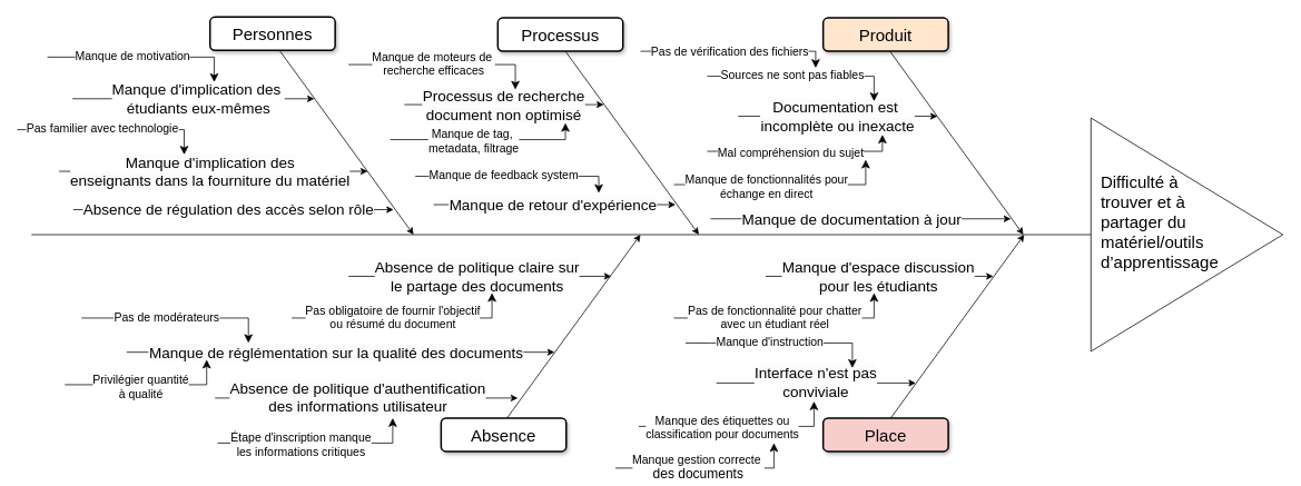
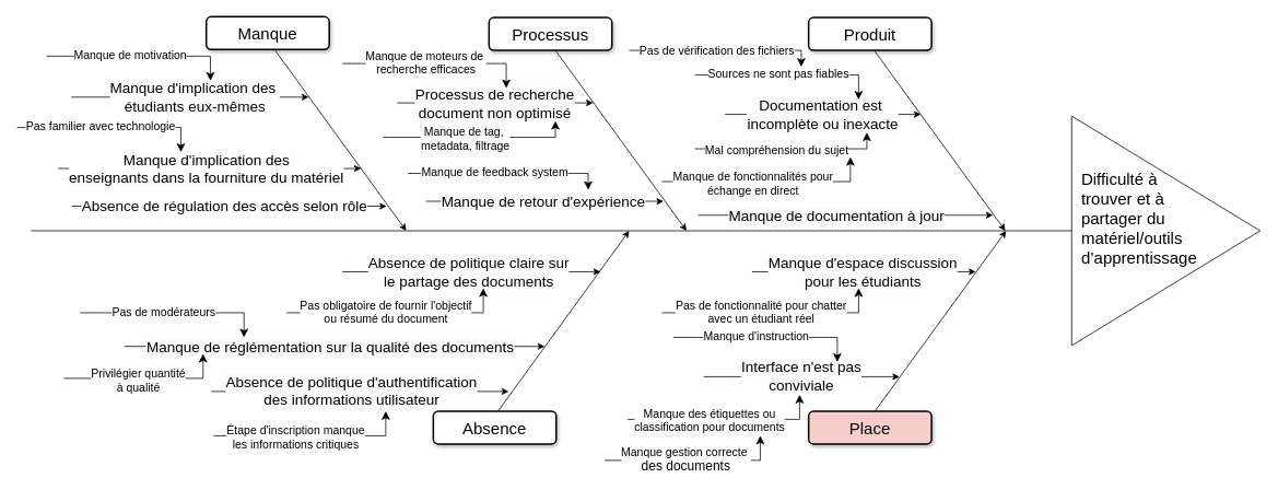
  <mxCell id="0" style=";html=1;" />
  <mxCell id="1" style=";html=1;" parent="0" />
  <mxCell id="2" value="" style="endArrow=none;html=1;rounded=0;" edge="1" parent="1"><mxGeometry width="50" height="50" relative="1" as="geometry"><mxPoint x="37" y="281" as="sourcePoint" /><mxPoint x="1307" y="281" as="targetPoint" /></mxGeometry></mxCell>
  <mxCell id="3" value="" style="triangle;whiteSpace=wrap;html=1;" vertex="1" parent="1"><mxGeometry x="1307" y="141" width="230" height="280" as="geometry" /></mxCell>
  <mxCell id="4" value="&lt;span style=&quot;font-size: 20px;&quot;&gt;Difficulté à trouver et à partager du matériel/outils d’apprentissage&lt;/span&gt;" style="text;html=1;align=left;verticalAlign=middle;whiteSpace=wrap;rounded=0;" vertex="1" parent="1"><mxGeometry x="1317" y="201" width="150" height="130" as="geometry" /></mxCell>
  <mxCell id="5" value="" style="endArrow=classic;html=1;rounded=0;" edge="1" parent="1"><mxGeometry width="50" height="50" relative="1" as="geometry"><mxPoint x="1066" y="61" as="sourcePoint" /><mxPoint x="1226" y="281" as="targetPoint" /></mxGeometry></mxCell>
- <mxCell id="6" value="Produit" style="rounded=1;whiteSpace=wrap;html=1;shadow=1;strokeWidth=2;fontSize=20;fillColor=#ffe6cc;" vertex="1" parent="1"><mxGeometry x="986" y="21" width="150" height="40" as="geometry" /></mxCell>
+ <mxCell id="6" value="Produit" style="rounded=1;whiteSpace=wrap;html=1;shadow=1;strokeWidth=2;fontSize=20;" vertex="1" parent="1"><mxGeometry x="986" y="21" width="150" height="40" as="geometry" /></mxCell>
  <mxCell id="7" value="" style="endArrow=classic;html=1;rounded=0;" edge="1" parent="1"><mxGeometry width="50" height="50" relative="1" as="geometry"><mxPoint x="884" y="139" as="sourcePoint" /><mxPoint x="1123" y="139" as="targetPoint" /></mxGeometry></mxCell>
  <mxCell id="8" value="&lt;font style=&quot;background-color: rgb(251, 251, 251); font-size: 18px;&quot;&gt;Documentation est&amp;nbsp;&lt;/font&gt;&lt;div style=&quot;font-size: 12px; background-color: rgb(251, 251, 251);&quot;&gt;&lt;font style=&quot;font-size: 18px;&quot;&gt;incomplète&amp;nbsp;&lt;/font&gt;&lt;span style=&quot;font-size: 18px; background-color: initial;&quot;&gt;ou inexacte&lt;/span&gt;&lt;/div&gt;" style="edgeLabel;html=1;align=center;verticalAlign=middle;resizable=0;points=[];" vertex="1" connectable="0" parent="7"><mxGeometry x="-0.079" y="1" relative="1" as="geometry"><mxPoint x="8" y="1" as="offset" /></mxGeometry></mxCell>
  <mxCell id="9" value="" style="endArrow=classic;html=1;rounded=0;" edge="1" parent="1"><mxGeometry width="50" height="50" relative="1" as="geometry"><mxPoint x="851" y="262" as="sourcePoint" /><mxPoint x="1211" y="262" as="targetPoint" /></mxGeometry></mxCell>
  <mxCell id="10" value="&lt;span style=&quot;background-color: rgb(251, 251, 251); font-size: 18px;&quot;&gt;Manque de documentation&amp;nbsp;&lt;/span&gt;&lt;span style=&quot;background-color: rgb(251, 251, 251); font-size: 18px;&quot;&gt;à jour&lt;/span&gt;" style="edgeLabel;html=1;align=center;verticalAlign=middle;resizable=0;points=[];" vertex="1" connectable="0" parent="9"><mxGeometry x="-0.237" y="1" relative="1" as="geometry"><mxPoint x="31" y="1" as="offset" /></mxGeometry></mxCell>
  <mxCell id="11" value="" style="edgeStyle=segmentEdgeStyle;endArrow=classic;html=1;curved=0;rounded=0;endSize=8;startSize=8;" edge="1" parent="1"><mxGeometry width="50" height="50" relative="1" as="geometry"><mxPoint x="847" y="181" as="sourcePoint" /><mxPoint x="1057" y="161" as="targetPoint" /><Array as="points"><mxPoint x="847" y="181" /><mxPoint x="1057" y="181" /></Array></mxGeometry></mxCell>
  <mxCell id="12" value="Text" style="edgeLabel;html=1;align=center;verticalAlign=middle;resizable=0;points=[];" vertex="1" connectable="0" parent="11"><mxGeometry x="-0.698" relative="1" as="geometry"><mxPoint as="offset" /></mxGeometry></mxCell>
  <mxCell id="13" value="&lt;font style=&quot;font-size: 14px;&quot;&gt;Mal compréhension du sujet&lt;/font&gt;" style="edgeLabel;html=1;align=center;verticalAlign=middle;resizable=0;points=[];" vertex="1" connectable="0" parent="11"><mxGeometry x="-0.724" y="-1" relative="1" as="geometry"><mxPoint x="67" as="offset" /></mxGeometry></mxCell>
  <mxCell id="14" value="" style="edgeStyle=segmentEdgeStyle;endArrow=classic;html=1;curved=0;rounded=0;endSize=8;startSize=8;" edge="1" parent="1"><mxGeometry width="50" height="50" relative="1" as="geometry"><mxPoint x="847" y="91" as="sourcePoint" /><mxPoint x="1047" y="121" as="targetPoint" /><Array as="points"><mxPoint x="877" y="91" /><mxPoint x="1047" y="91" /></Array></mxGeometry></mxCell>
  <mxCell id="15" value="&lt;font style=&quot;font-size: 14px;&quot;&gt;Sources ne sont pas fiables&lt;/font&gt;" style="edgeLabel;html=1;align=center;verticalAlign=middle;resizable=0;points=[];" vertex="1" connectable="0" parent="14"><mxGeometry x="-0.126" y="2" relative="1" as="geometry"><mxPoint as="offset" /></mxGeometry></mxCell>
  <mxCell id="16" value="" style="edgeStyle=segmentEdgeStyle;endArrow=classic;html=1;curved=0;rounded=0;endSize=8;startSize=8;" edge="1" parent="1"><mxGeometry width="50" height="50" relative="1" as="geometry"><mxPoint x="767" y="61" as="sourcePoint" /><mxPoint x="977" y="81" as="targetPoint" /></mxGeometry></mxCell>
  <mxCell id="17" value="&lt;font style=&quot;font-size: 14px;&quot;&gt;Pas de vérification des fichiers&lt;/font&gt;" style="edgeLabel;html=1;align=center;verticalAlign=middle;resizable=0;points=[];" vertex="1" connectable="0" parent="16"><mxGeometry x="-0.226" y="1" relative="1" as="geometry"><mxPoint x="17" y="1" as="offset" /></mxGeometry></mxCell>
  <mxCell id="18" value="Processus" style="rounded=1;whiteSpace=wrap;html=1;shadow=1;strokeWidth=2;fontSize=20;" vertex="1" parent="1"><mxGeometry x="596" y="21" width="150" height="40" as="geometry" /></mxCell>
  <mxCell id="19" value="" style="endArrow=classic;html=1;rounded=0;" edge="1" parent="1"><mxGeometry width="50" height="50" relative="1" as="geometry"><mxPoint x="484" y="125" as="sourcePoint" /><mxPoint x="723" y="125" as="targetPoint" /></mxGeometry></mxCell>
  <mxCell id="20" value="&lt;span style=&quot;font-size: 18px; background-color: rgb(251, 251, 251);&quot;&gt;Processus de recherche&lt;/span&gt;&lt;div&gt;&lt;span style=&quot;font-size: 18px; background-color: rgb(251, 251, 251);&quot;&gt;document non optimisé&lt;/span&gt;&lt;/div&gt;" style="edgeLabel;html=1;align=center;verticalAlign=middle;resizable=0;points=[];" vertex="1" connectable="0" parent="19"><mxGeometry x="-0.079" y="1" relative="1" as="geometry"><mxPoint x="8" y="2" as="offset" /></mxGeometry></mxCell>
  <mxCell id="21" value="" style="endArrow=classic;html=1;rounded=0;" edge="1" parent="1"><mxGeometry width="50" height="50" relative="1" as="geometry"><mxPoint x="519" y="245" as="sourcePoint" /><mxPoint x="809" y="245" as="targetPoint" /></mxGeometry></mxCell>
  <mxCell id="22" value="&lt;span style=&quot;font-size: 18px; background-color: rgb(251, 251, 251);&quot;&gt;Manque de retour d'expérience&lt;/span&gt;" style="edgeLabel;html=1;align=center;verticalAlign=middle;resizable=0;points=[];" vertex="1" connectable="0" parent="21"><mxGeometry x="-0.237" y="1" relative="1" as="geometry"><mxPoint x="31" y="1" as="offset" /></mxGeometry></mxCell>
  <mxCell id="23" value="" style="edgeStyle=segmentEdgeStyle;endArrow=classic;html=1;curved=0;rounded=0;endSize=8;startSize=8;" edge="1" parent="1"><mxGeometry width="50" height="50" relative="1" as="geometry"><mxPoint x="417" y="77" as="sourcePoint" /><mxPoint x="617" y="107" as="targetPoint" /><Array as="points"><mxPoint x="447" y="77" /><mxPoint x="617" y="77" /></Array></mxGeometry></mxCell>
  <mxCell id="24" value="&lt;font style=&quot;font-size: 14px;&quot;&gt;Manque de moteurs de&amp;nbsp;&lt;/font&gt;&lt;div&gt;&lt;font style=&quot;font-size: 14px;&quot;&gt;recherche efficaces&lt;/font&gt;&lt;/div&gt;" style="edgeLabel;html=1;align=center;verticalAlign=middle;resizable=0;points=[];" vertex="1" connectable="0" parent="23"><mxGeometry x="-0.126" y="2" relative="1" as="geometry"><mxPoint as="offset" /></mxGeometry></mxCell>
  <mxCell id="25" value="" style="endArrow=classic;html=1;rounded=0;" edge="1" parent="1"><mxGeometry width="50" height="50" relative="1" as="geometry"><mxPoint x="677" y="61" as="sourcePoint" /><mxPoint x="837" y="281" as="targetPoint" /></mxGeometry></mxCell>
- <mxCell id="26" value="Personnes" style="rounded=1;whiteSpace=wrap;html=1;shadow=1;strokeWidth=2;fontSize=20;" vertex="1" parent="1"><mxGeometry x="251" y="20" width="150" height="40" as="geometry" /></mxCell>
+ <mxCell id="26" value="Manque" style="rounded=1;whiteSpace=wrap;html=1;shadow=1;strokeWidth=2;fontSize=20;" vertex="1" parent="1"><mxGeometry x="251" y="20" width="150" height="40" as="geometry" /></mxCell>
  <mxCell id="27" value="" style="endArrow=classic;html=1;rounded=0;" edge="1" parent="1"><mxGeometry width="50" height="50" relative="1" as="geometry"><mxPoint x="70" y="205" as="sourcePoint" /><mxPoint x="440" y="205" as="targetPoint" /></mxGeometry></mxCell>
  <mxCell id="28" value="&lt;span style=&quot;background-color: rgb(251, 251, 251); font-size: 18px;&quot;&gt;Manque d'implication des&lt;/span&gt;&lt;div&gt;&lt;span style=&quot;font-size: 18px; background-color: rgb(251, 251, 251);&quot;&gt;enseignants dans la fourniture du matériel&lt;/span&gt;&lt;/div&gt;" style="edgeLabel;html=1;align=center;verticalAlign=middle;resizable=0;points=[];" vertex="1" connectable="0" parent="27"><mxGeometry x="-0.237" y="1" relative="1" as="geometry"><mxPoint x="39" y="1" as="offset" /></mxGeometry></mxCell>
  <mxCell id="29" value="" style="endArrow=classic;html=1;rounded=0;" edge="1" parent="1"><mxGeometry width="50" height="50" relative="1" as="geometry"><mxPoint x="335" y="61" as="sourcePoint" /><mxPoint x="495" y="281" as="targetPoint" /></mxGeometry></mxCell>
  <mxCell id="30" value="" style="endArrow=classic;html=1;rounded=0;" edge="1" parent="1"><mxGeometry width="50" height="50" relative="1" as="geometry"><mxPoint x="1067" y="501" as="sourcePoint" /><mxPoint x="1227" y="281" as="targetPoint" /></mxGeometry></mxCell>
  <mxCell id="31" value="Place" style="rounded=1;whiteSpace=wrap;html=1;shadow=1;strokeWidth=2;fontSize=20;fillColor=#f8cecc;" vertex="1" parent="1"><mxGeometry x="986" y="501" width="150" height="40" as="geometry" /></mxCell>
  <mxCell id="32" value="" style="endArrow=classic;html=1;rounded=0;" edge="1" parent="1"><mxGeometry width="50" height="50" relative="1" as="geometry"><mxPoint x="858" y="458.98" as="sourcePoint" /><mxPoint x="1097" y="458.98" as="targetPoint" /></mxGeometry></mxCell>
  <mxCell id="33" value="&lt;span style=&quot;font-size: 18px; background-color: rgb(251, 251, 251);&quot;&gt;Interface n'est pas&lt;/span&gt;&lt;div&gt;&lt;span style=&quot;font-size: 18px; background-color: rgb(251, 251, 251);&quot;&gt;conviviale&lt;/span&gt;&lt;/div&gt;" style="edgeLabel;html=1;align=center;verticalAlign=middle;resizable=0;points=[];" vertex="1" connectable="0" parent="32"><mxGeometry x="-0.079" y="1" relative="1" as="geometry"><mxPoint x="8" y="1" as="offset" /></mxGeometry></mxCell>
  <mxCell id="34" value="" style="edgeStyle=segmentEdgeStyle;endArrow=classic;html=1;curved=0;rounded=0;endSize=8;startSize=8;" edge="1" parent="1"><mxGeometry width="50" height="50" relative="1" as="geometry"><mxPoint x="765" y="510.98" as="sourcePoint" /><mxPoint x="975" y="480.98" as="targetPoint" /><Array as="points"><mxPoint x="885" y="510.98" /><mxPoint x="975" y="510.98" /></Array></mxGeometry></mxCell>
  <mxCell id="35" value="&lt;font style=&quot;font-size: 14px;&quot;&gt;Manque des étiquettes ou&lt;/font&gt;&lt;div&gt;&lt;font style=&quot;font-size: 14px;&quot;&gt;classification pour documents&lt;/font&gt;&lt;/div&gt;" style="edgeLabel;html=1;align=center;verticalAlign=middle;resizable=0;points=[];" vertex="1" connectable="0" parent="34"><mxGeometry x="-0.724" y="-1" relative="1" as="geometry"><mxPoint x="67" as="offset" /></mxGeometry></mxCell>
  <mxCell id="36" value="" style="edgeStyle=segmentEdgeStyle;endArrow=classic;html=1;curved=0;rounded=0;endSize=8;startSize=8;" edge="1" parent="1"><mxGeometry width="50" height="50" relative="1" as="geometry"><mxPoint x="821" y="410.98" as="sourcePoint" /><mxPoint x="1021" y="440.98" as="targetPoint" /><Array as="points"><mxPoint x="851" y="410.98" /><mxPoint x="1021" y="410.98" /></Array></mxGeometry></mxCell>
  <mxCell id="37" value="&lt;span style=&quot;font-size: 14px;&quot;&gt;Manque d'instruction&lt;/span&gt;" style="edgeLabel;html=1;align=center;verticalAlign=middle;resizable=0;points=[];" vertex="1" connectable="0" parent="36"><mxGeometry x="-0.126" y="2" relative="1" as="geometry"><mxPoint as="offset" /></mxGeometry></mxCell>
  <mxCell id="38" value="" style="edgeStyle=segmentEdgeStyle;endArrow=classic;html=1;curved=0;rounded=0;endSize=8;startSize=8;" edge="1" parent="1"><mxGeometry width="50" height="50" relative="1" as="geometry"><mxPoint x="737" y="561" as="sourcePoint" /><mxPoint x="927" y="531" as="targetPoint" /><Array as="points"><mxPoint x="877" y="561" /><mxPoint x="927" y="561" /></Array></mxGeometry></mxCell>
  <mxCell id="39" value="&lt;font style=&quot;font-size: 14px;&quot;&gt;Manque gestion correcte&amp;nbsp;&lt;/font&gt;&lt;div&gt;&lt;font size=&quot;3&quot;&gt;des documents&lt;/font&gt;&lt;/div&gt;" style="edgeLabel;html=1;align=center;verticalAlign=middle;resizable=0;points=[];" vertex="1" connectable="0" parent="38"><mxGeometry x="-0.209" y="2" relative="1" as="geometry"><mxPoint x="11" as="offset" /></mxGeometry></mxCell>
  <mxCell id="40" value="" style="endArrow=classic;html=1;rounded=0;" edge="1" parent="1"><mxGeometry width="50" height="50" relative="1" as="geometry"><mxPoint x="917" y="331" as="sourcePoint" /><mxPoint x="1190" y="331" as="targetPoint" /></mxGeometry></mxCell>
  <mxCell id="41" value="&lt;span style=&quot;font-size: 18px; background-color: rgb(251, 251, 251);&quot;&gt;Manque d'espace discussion&lt;/span&gt;&lt;div&gt;&lt;span style=&quot;font-size: 18px; background-color: rgb(251, 251, 251);&quot;&gt;pour les étudiants&lt;/span&gt;&lt;/div&gt;" style="edgeLabel;html=1;align=center;verticalAlign=middle;resizable=0;points=[];" vertex="1" connectable="0" parent="40"><mxGeometry x="-0.079" y="1" relative="1" as="geometry"><mxPoint x="8" y="1" as="offset" /></mxGeometry></mxCell>
  <mxCell id="42" value="" style="edgeStyle=segmentEdgeStyle;endArrow=classic;html=1;curved=0;rounded=0;endSize=8;startSize=8;" edge="1" parent="1"><mxGeometry width="50" height="50" relative="1" as="geometry"><mxPoint x="807" y="381" as="sourcePoint" /><mxPoint x="1047" y="351" as="targetPoint" /><Array as="points"><mxPoint x="957" y="381" /><mxPoint x="1047" y="381" /></Array></mxGeometry></mxCell>
  <mxCell id="43" value="&lt;font style=&quot;font-size: 14px;&quot;&gt;Pas de fonctionnalité pour chatter&lt;/font&gt;&lt;div&gt;&lt;font style=&quot;font-size: 14px;&quot;&gt;avec un étudiant réel&lt;/font&gt;&lt;/div&gt;" style="edgeLabel;html=1;align=center;verticalAlign=middle;resizable=0;points=[];" vertex="1" connectable="0" parent="42"><mxGeometry x="-0.724" y="-1" relative="1" as="geometry"><mxPoint x="83" y="-3" as="offset" /></mxGeometry></mxCell>
  <mxCell id="44" value="Absence" style="rounded=1;whiteSpace=wrap;html=1;shadow=1;strokeWidth=2;fontSize=20;" vertex="1" parent="1"><mxGeometry x="528" y="501" width="150" height="40" as="geometry" /></mxCell>
  <mxCell id="45" value="" style="endArrow=classic;html=1;rounded=0;" edge="1" parent="1"><mxGeometry width="50" height="50" relative="1" as="geometry"><mxPoint x="257" y="477" as="sourcePoint" /><mxPoint x="620" y="477" as="targetPoint" /></mxGeometry></mxCell>
  <mxCell id="46" value="&lt;span style=&quot;font-size: 18px; background-color: rgb(251, 251, 251);&quot;&gt;Absence de politique d'authentification&lt;/span&gt;&lt;div&gt;&lt;span style=&quot;font-size: 18px; background-color: rgb(251, 251, 251);&quot;&gt;des informations utilisateur&lt;/span&gt;&lt;/div&gt;" style="edgeLabel;html=1;align=center;verticalAlign=middle;resizable=0;points=[];" vertex="1" connectable="0" parent="45"><mxGeometry x="-0.079" y="1" relative="1" as="geometry"><mxPoint x="3" as="offset" /></mxGeometry></mxCell>
  <mxCell id="47" value="" style="edgeStyle=segmentEdgeStyle;endArrow=classic;html=1;curved=0;rounded=0;endSize=8;startSize=8;" edge="1" parent="1"><mxGeometry width="50" height="50" relative="1" as="geometry"><mxPoint x="259.98" y="531" as="sourcePoint" /><mxPoint x="469.98" y="501" as="targetPoint" /><Array as="points"><mxPoint x="379.98" y="531" /><mxPoint x="469.98" y="531" /></Array></mxGeometry></mxCell>
  <mxCell id="48" value="&lt;span style=&quot;font-size: 14px;&quot;&gt;Étape d'inscription manque&lt;/span&gt;&lt;div&gt;&lt;span style=&quot;font-size: 14px;&quot;&gt;les informations critiques&lt;/span&gt;&lt;/div&gt;" style="edgeLabel;html=1;align=center;verticalAlign=middle;resizable=0;points=[];" vertex="1" connectable="0" parent="47"><mxGeometry x="-0.724" y="-1" relative="1" as="geometry"><mxPoint x="67" as="offset" /></mxGeometry></mxCell>
  <mxCell id="49" value="" style="endArrow=classic;html=1;rounded=0;" edge="1" parent="1"><mxGeometry width="50" height="50" relative="1" as="geometry"><mxPoint x="417" y="331" as="sourcePoint" /><mxPoint x="732" y="331" as="targetPoint" /></mxGeometry></mxCell>
  <mxCell id="50" value="&lt;span style=&quot;font-size: 18px; background-color: rgb(251, 251, 251);&quot;&gt;Absence de politique claire sur&lt;/span&gt;&lt;div&gt;&lt;span style=&quot;font-size: 18px; background-color: rgb(251, 251, 251);&quot;&gt;le partage des documents&lt;/span&gt;&lt;/div&gt;" style="edgeLabel;html=1;align=center;verticalAlign=middle;resizable=0;points=[];" vertex="1" connectable="0" parent="49"><mxGeometry x="-0.079" y="1" relative="1" as="geometry"><mxPoint x="8" y="1" as="offset" /></mxGeometry></mxCell>
  <mxCell id="51" value="" style="edgeStyle=segmentEdgeStyle;endArrow=classic;html=1;curved=0;rounded=0;endSize=8;startSize=8;" edge="1" parent="1"><mxGeometry width="50" height="50" relative="1" as="geometry"><mxPoint x="349" y="381" as="sourcePoint" /><mxPoint x="589" y="351" as="targetPoint" /><Array as="points"><mxPoint x="499" y="381" /><mxPoint x="589" y="381" /></Array></mxGeometry></mxCell>
  <mxCell id="52" value="&lt;span style=&quot;font-size: 14px;&quot;&gt;Pas obligatoire de fournir l'objectif&lt;/span&gt;&lt;div&gt;&lt;span style=&quot;font-size: 14px;&quot;&gt;ou résumé du document&lt;/span&gt;&lt;/div&gt;" style="edgeLabel;html=1;align=center;verticalAlign=middle;resizable=0;points=[];" vertex="1" connectable="0" parent="51"><mxGeometry x="-0.724" y="-1" relative="1" as="geometry"><mxPoint x="83" y="-3" as="offset" /></mxGeometry></mxCell>
  <mxCell id="53" value="" style="endArrow=classic;html=1;rounded=0;" edge="1" parent="1"><mxGeometry width="50" height="50" relative="1" as="geometry"><mxPoint x="607" y="501" as="sourcePoint" /><mxPoint x="767" y="281" as="targetPoint" /></mxGeometry></mxCell>
  <mxCell id="54" value="" style="endArrow=classic;html=1;rounded=0;" edge="1" parent="1"><mxGeometry width="50" height="50" relative="1" as="geometry"><mxPoint x="151" y="422" as="sourcePoint" /><mxPoint x="664" y="422" as="targetPoint" /></mxGeometry></mxCell>
  <mxCell id="55" value="&lt;span style=&quot;font-size: 18px; background-color: rgb(251, 251, 251);&quot;&gt;Manque de réglémentation sur la qualité des documents&lt;/span&gt;" style="edgeLabel;html=1;align=center;verticalAlign=middle;resizable=0;points=[];" vertex="1" connectable="0" parent="54"><mxGeometry x="-0.079" y="1" relative="1" as="geometry"><mxPoint x="14" y="1" as="offset" /></mxGeometry></mxCell>
  <mxCell id="56" value="" style="edgeStyle=segmentEdgeStyle;endArrow=classic;html=1;curved=0;rounded=0;endSize=8;startSize=8;" edge="1" parent="1"><mxGeometry width="50" height="50" relative="1" as="geometry"><mxPoint x="77" y="461" as="sourcePoint" /><mxPoint x="247" y="431" as="targetPoint" /><Array as="points"><mxPoint x="157" y="461" /><mxPoint x="247" y="461" /></Array></mxGeometry></mxCell>
  <mxCell id="57" value="&lt;span style=&quot;font-size: 14px;&quot;&gt;Privilégier quantité&lt;/span&gt;&lt;div&gt;&lt;span style=&quot;font-size: 14px;&quot;&gt;à qualité&lt;/span&gt;&lt;/div&gt;" style="edgeLabel;html=1;align=center;verticalAlign=middle;resizable=0;points=[];" vertex="1" connectable="0" parent="56"><mxGeometry x="-0.724" y="-1" relative="1" as="geometry"><mxPoint x="62" as="offset" /></mxGeometry></mxCell>
  <mxCell id="58" value="" style="edgeStyle=segmentEdgeStyle;endArrow=classic;html=1;curved=0;rounded=0;endSize=8;startSize=8;" edge="1" parent="1"><mxGeometry width="50" height="50" relative="1" as="geometry"><mxPoint x="97" y="381" as="sourcePoint" /><mxPoint x="297" y="411" as="targetPoint" /><Array as="points"><mxPoint x="127" y="381" /><mxPoint x="297" y="381" /></Array></mxGeometry></mxCell>
  <mxCell id="59" value="&lt;span style=&quot;font-size: 14px;&quot;&gt;Pas de modérateurs&lt;/span&gt;" style="edgeLabel;html=1;align=center;verticalAlign=middle;resizable=0;points=[];" vertex="1" connectable="0" parent="58"><mxGeometry x="-0.126" y="2" relative="1" as="geometry"><mxPoint as="offset" /></mxGeometry></mxCell>
  <mxCell id="60" value="" style="endArrow=classic;html=1;rounded=0;" edge="1" parent="1"><mxGeometry width="50" height="50" relative="1" as="geometry"><mxPoint x="86" y="118" as="sourcePoint" /><mxPoint x="376" y="118" as="targetPoint" /></mxGeometry></mxCell>
  <mxCell id="61" value="&lt;span style=&quot;font-size: 18px;&quot;&gt;Manque d'implication des&amp;nbsp;&lt;/span&gt;&lt;div&gt;&lt;span style=&quot;font-size: 18px;&quot;&gt;étudiants eux-mêmes&lt;/span&gt;&lt;/div&gt;" style="edgeLabel;html=1;align=center;verticalAlign=middle;resizable=0;points=[];" vertex="1" connectable="0" parent="60"><mxGeometry x="-0.237" y="1" relative="1" as="geometry"><mxPoint x="39" y="1" as="offset" /></mxGeometry></mxCell>
  <mxCell id="62" value="" style="edgeStyle=segmentEdgeStyle;endArrow=classic;html=1;curved=0;rounded=0;endSize=8;startSize=8;" edge="1" parent="1"><mxGeometry width="50" height="50" relative="1" as="geometry"><mxPoint x="56" y="68" as="sourcePoint" /><mxPoint x="256" y="98" as="targetPoint" /><Array as="points"><mxPoint x="86" y="68" /><mxPoint x="256" y="68" /></Array></mxGeometry></mxCell>
  <mxCell id="63" value="&lt;font style=&quot;font-size: 14px;&quot;&gt;Manque de motivation&lt;/font&gt;" style="edgeLabel;html=1;align=center;verticalAlign=middle;resizable=0;points=[];" vertex="1" connectable="0" parent="62"><mxGeometry x="-0.126" y="2" relative="1" as="geometry"><mxPoint as="offset" /></mxGeometry></mxCell>
  <mxCell id="64" value="" style="edgeStyle=segmentEdgeStyle;endArrow=classic;html=1;curved=0;rounded=0;endSize=8;startSize=8;" edge="1" parent="1"><mxGeometry width="50" height="50" relative="1" as="geometry"><mxPoint x="20" y="155" as="sourcePoint" /><mxPoint x="220" y="185" as="targetPoint" /><Array as="points"><mxPoint x="50" y="155" /><mxPoint x="220" y="155" /></Array></mxGeometry></mxCell>
  <mxCell id="65" value="&lt;font style=&quot;font-size: 14px;&quot;&gt;Pas familier avec technologie&lt;/font&gt;" style="edgeLabel;html=1;align=center;verticalAlign=middle;resizable=0;points=[];" vertex="1" connectable="0" parent="64"><mxGeometry x="-0.126" y="2" relative="1" as="geometry"><mxPoint as="offset" /></mxGeometry></mxCell>
  <mxCell id="66" value="" style="edgeStyle=segmentEdgeStyle;endArrow=classic;html=1;curved=0;rounded=0;endSize=8;startSize=8;" edge="1" parent="1"><mxGeometry width="50" height="50" relative="1" as="geometry"><mxPoint x="467" y="167" as="sourcePoint" /><mxPoint x="677" y="147" as="targetPoint" /><Array as="points"><mxPoint x="467" y="167" /><mxPoint x="677" y="167" /></Array></mxGeometry></mxCell>
  <mxCell id="67" value="&lt;font style=&quot;font-size: 14px;&quot;&gt;Manque de tag,&amp;nbsp;&lt;/font&gt;&lt;div&gt;&lt;font style=&quot;font-size: 14px;&quot;&gt;metadata, filtrage&lt;/font&gt;&lt;/div&gt;" style="edgeLabel;html=1;align=center;verticalAlign=middle;resizable=0;points=[];" vertex="1" connectable="0" parent="66"><mxGeometry x="-0.724" y="-1" relative="1" as="geometry"><mxPoint x="67" as="offset" /></mxGeometry></mxCell>
  <mxCell id="68" value="" style="edgeStyle=segmentEdgeStyle;endArrow=classic;html=1;curved=0;rounded=0;endSize=8;startSize=8;" edge="1" parent="1"><mxGeometry width="50" height="50" relative="1" as="geometry"><mxPoint x="497" y="211" as="sourcePoint" /><mxPoint x="717" y="231" as="targetPoint" /><Array as="points"><mxPoint x="517" y="211" /><mxPoint x="717" y="211" /></Array></mxGeometry></mxCell>
  <mxCell id="69" value="&lt;span style=&quot;font-size: 14px;&quot;&gt;Manque de feedback system&lt;/span&gt;" style="edgeLabel;html=1;align=center;verticalAlign=middle;resizable=0;points=[];" vertex="1" connectable="0" parent="68"><mxGeometry x="-0.126" y="2" relative="1" as="geometry"><mxPoint as="offset" /></mxGeometry></mxCell>
  <mxCell id="70" value="" style="edgeStyle=segmentEdgeStyle;endArrow=classic;html=1;curved=0;rounded=0;endSize=8;startSize=8;" edge="1" parent="1"><mxGeometry width="50" height="50" relative="1" as="geometry"><mxPoint x="807" y="221" as="sourcePoint" /><mxPoint x="1037" y="191" as="targetPoint" /><Array as="points"><mxPoint x="1037" y="221" /></Array></mxGeometry></mxCell>
  <mxCell id="71" value="Text" style="edgeLabel;html=1;align=center;verticalAlign=middle;resizable=0;points=[];" vertex="1" connectable="0" parent="70"><mxGeometry x="-0.698" relative="1" as="geometry"><mxPoint as="offset" /></mxGeometry></mxCell>
  <mxCell id="72" value="&lt;font style=&quot;font-size: 14px;&quot;&gt;Manque de fonctionnalités pour&lt;/font&gt;&lt;div&gt;&lt;span style=&quot;font-size: 14px;&quot;&gt;échange en direct&lt;/span&gt;&lt;/div&gt;" style="edgeLabel;html=1;align=center;verticalAlign=middle;resizable=0;points=[];" vertex="1" connectable="0" parent="70"><mxGeometry x="-0.724" y="-1" relative="1" as="geometry"><mxPoint x="74" as="offset" /></mxGeometry></mxCell>
  <mxCell id="73" value="" style="endArrow=classic;html=1;rounded=0;" edge="1" parent="1"><mxGeometry width="50" height="50" relative="1" as="geometry"><mxPoint x="87" y="251" as="sourcePoint" /><mxPoint x="471" y="251" as="targetPoint" /></mxGeometry></mxCell>
  <mxCell id="74" value="&lt;span style=&quot;font-size: 18px;&quot;&gt;Absence de régulation des accès selon rôle&lt;/span&gt;" style="edgeLabel;html=1;align=center;verticalAlign=middle;resizable=0;points=[];" vertex="1" connectable="0" parent="73"><mxGeometry x="-0.237" y="1" relative="1" as="geometry"><mxPoint x="39" y="1" as="offset" /></mxGeometry></mxCell>
